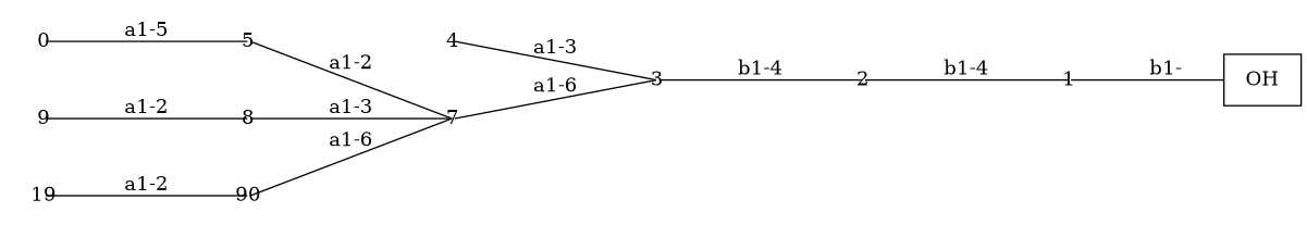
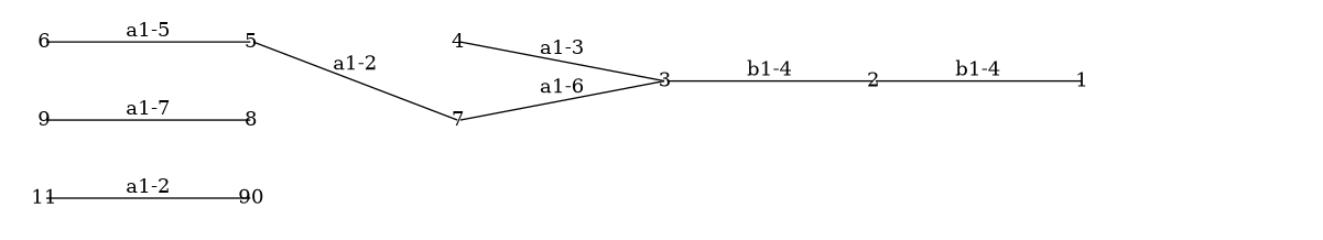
  graph {
    fontname="DejaVu Serif"
    nodesep=0.05
    rankdir=LR
    ranksep=0.8
    splines=false
    node [fixedsize=true fontname="DejaVu Serif" labelfontsize=12 scale=true shape=none]
    edge [fontname="DejaVu Serif" headclip=false labelangle=320.0 labeldistance=1.2 labelfontsize=12 tailclip=false]
-   n1 [label=OH shape=box]
    1 [height=0.7]
    2 [height=0.7]
    3 [height=0.7]
    4 [height=0.7]
    5 [height=0.7]
    7 [height=0.7]
-   6 [height=0.7 label=0]
+   6 [height=0.7]
    8 [height=0.7]
    9 [height=0.7]
    n11 [height=0.7 label=90]
-   11 [height=0.7 label=19]
-   1 -- n1 [headclip=true label="b1-"]
+   11 [height=0.7]
    2 -- 1 [label="b1-4"]
    3 -- 2 [label="b1-4"]
    4 -- 3 [label="a1-3"]
    5 -- 7 [label="a1-2"]
    7 -- 3 [label="a1-6"]
    6 -- 5 [label="a1-5"]
-   8 -- 7 [label="a1-3"]
-   9 -- 8 [label="a1-2"]
-   n11 -- 7 [label="a1-6"]
+   9 -- 8 [label="a1-7"]
    11 -- n11 [label="a1-2"]
  }
